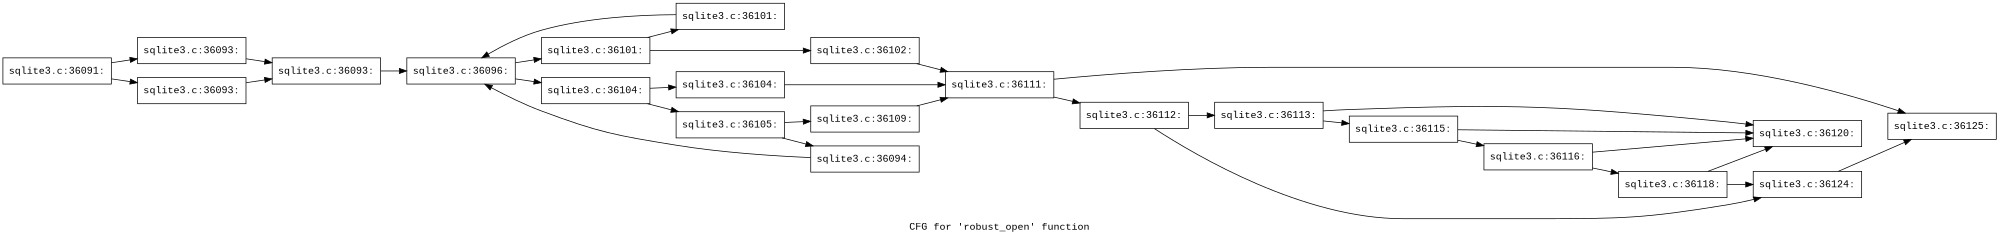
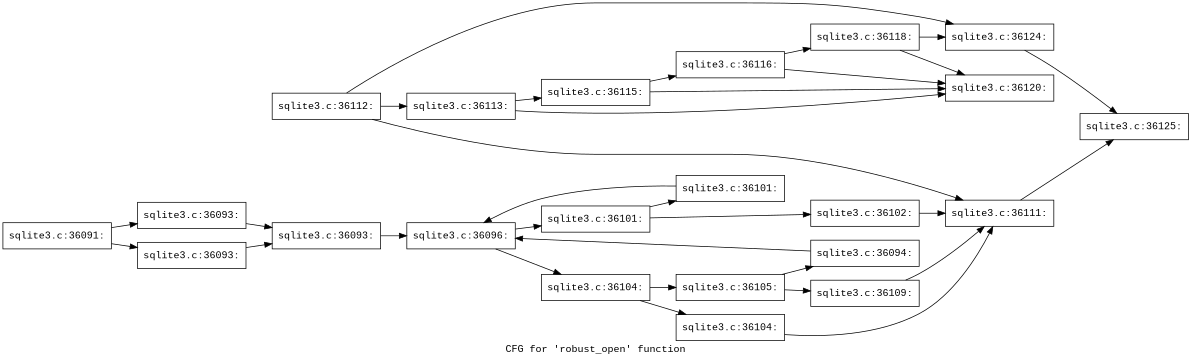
  digraph {
    fontname="Liberation Mono"
    label="CFG for 'robust_open' function"
    rankdir=LR
    node [fontname="Liberation Mono" shape=record]
    edge [fontname="Liberation Mono"]
    n1 [label="{sqlite3.c:36091:}"]
    n2 [label="{sqlite3.c:36093:}"]
    n3 [label="{sqlite3.c:36093:}"]
    n4 [label="{sqlite3.c:36093:}"]
    n5 [label="{sqlite3.c:36096:}"]
    n6 [label="{sqlite3.c:36101:}"]
    n7 [label="{sqlite3.c:36104:}"]
    n8 [label="{sqlite3.c:36101:}"]
    n9 [label="{sqlite3.c:36102:}"]
    n10 [label="{sqlite3.c:36104:}"]
    n11 [label="{sqlite3.c:36105:}"]
    n12 [label="{sqlite3.c:36111:}"]
    n13 [label="{sqlite3.c:36109:}"]
    n14 [label="{sqlite3.c:36094:}"]
    n15 [label="{sqlite3.c:36112:}"]
    n16 [label="{sqlite3.c:36125:}"]
    n17 [label="{sqlite3.c:36113:}"]
    n18 [label="{sqlite3.c:36124:}"]
    n19 [label="{sqlite3.c:36115:}"]
    n20 [label="{sqlite3.c:36120:}"]
    n21 [label="{sqlite3.c:36116:}"]
    n22 [label="{sqlite3.c:36118:}"]
    n1 -> n2
    n1 -> n3
    n2 -> n4
    n3 -> n4
    n4 -> n5
    n5 -> n6
    n5 -> n7
    n6 -> n8
    n6 -> n9
    n7 -> n10
    n7 -> n11
    n8 -> n5
    n9 -> n12
    n10 -> n12
    n11 -> n13
    n11 -> n14
-   n12 -> n15
+   n15 -> n12
    n12 -> n16
    n13 -> n12
    n14 -> n5
    n15 -> n17
    n15 -> n18
    n17 -> n19
    n17 -> n20
    n18 -> n16
    n19 -> n20
    n19 -> n21
    n21 -> n20
    n21 -> n22
    n22 -> n18
    n22 -> n20
  }
